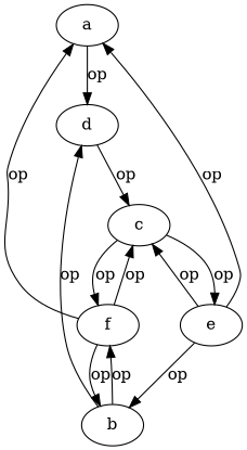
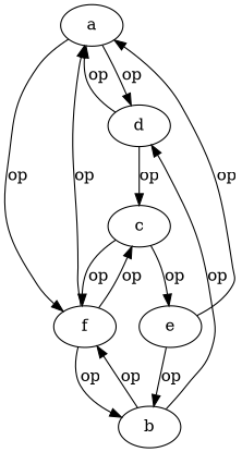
  digraph {
    edge [arrowhead=normal]
    a
    d
    f
    c
    e
    b
    a -> d [label=op]
+   a -> f [label=op]
+   d -> a [label=op]
    d -> c [label=op]
    f -> a [label=op]
    f -> c [label=op]
    f -> b [label=op]
    c -> f [label=op]
    c -> e [label=op]
    e -> a [label=op]
-   e -> c [label=op]
    e -> b [label=op]
    b -> d [label=op]
    b -> f [label=op]
  }
